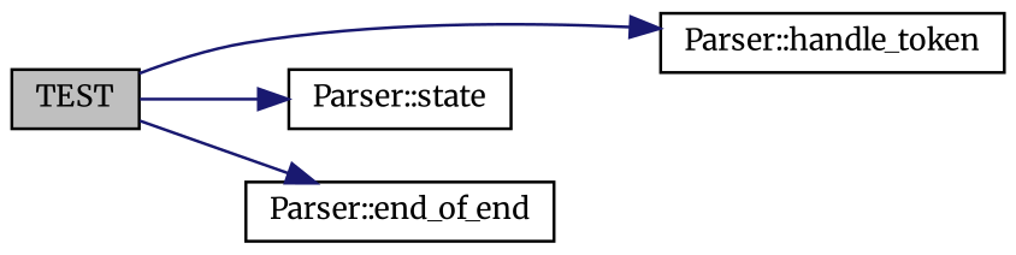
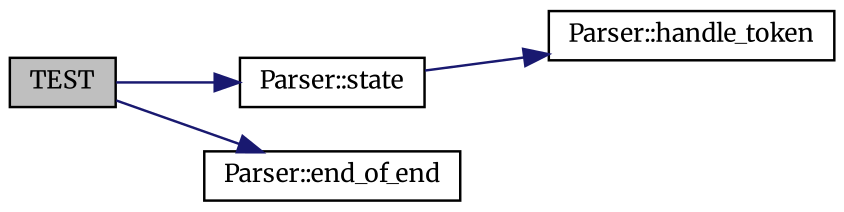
  digraph {
    fontname=Merriweather
    rankdir=LR
    node [color=black fillcolor=white fontname=Merriweather fontsize=10 shape=record style=filled]
    edge [color=midnightblue fontname=Merriweather fontsize=10 labelfontname=Helvetica labelfontsize=10 style=solid]
    n1 [fillcolor=grey75 fontcolor=black height=0.2 label=TEST width=0.4]
    n2 [height=0.2 label="Parser::handle_token" width=0.4]
    n3 [height=0.2 label="Parser::state" width=0.4]
    n4 [height=0.2 label="Parser::end_of_end" width=0.4]
-   n1 -> n2
+   n3 -> n2
    n1 -> n3
    n1 -> n4
  }
